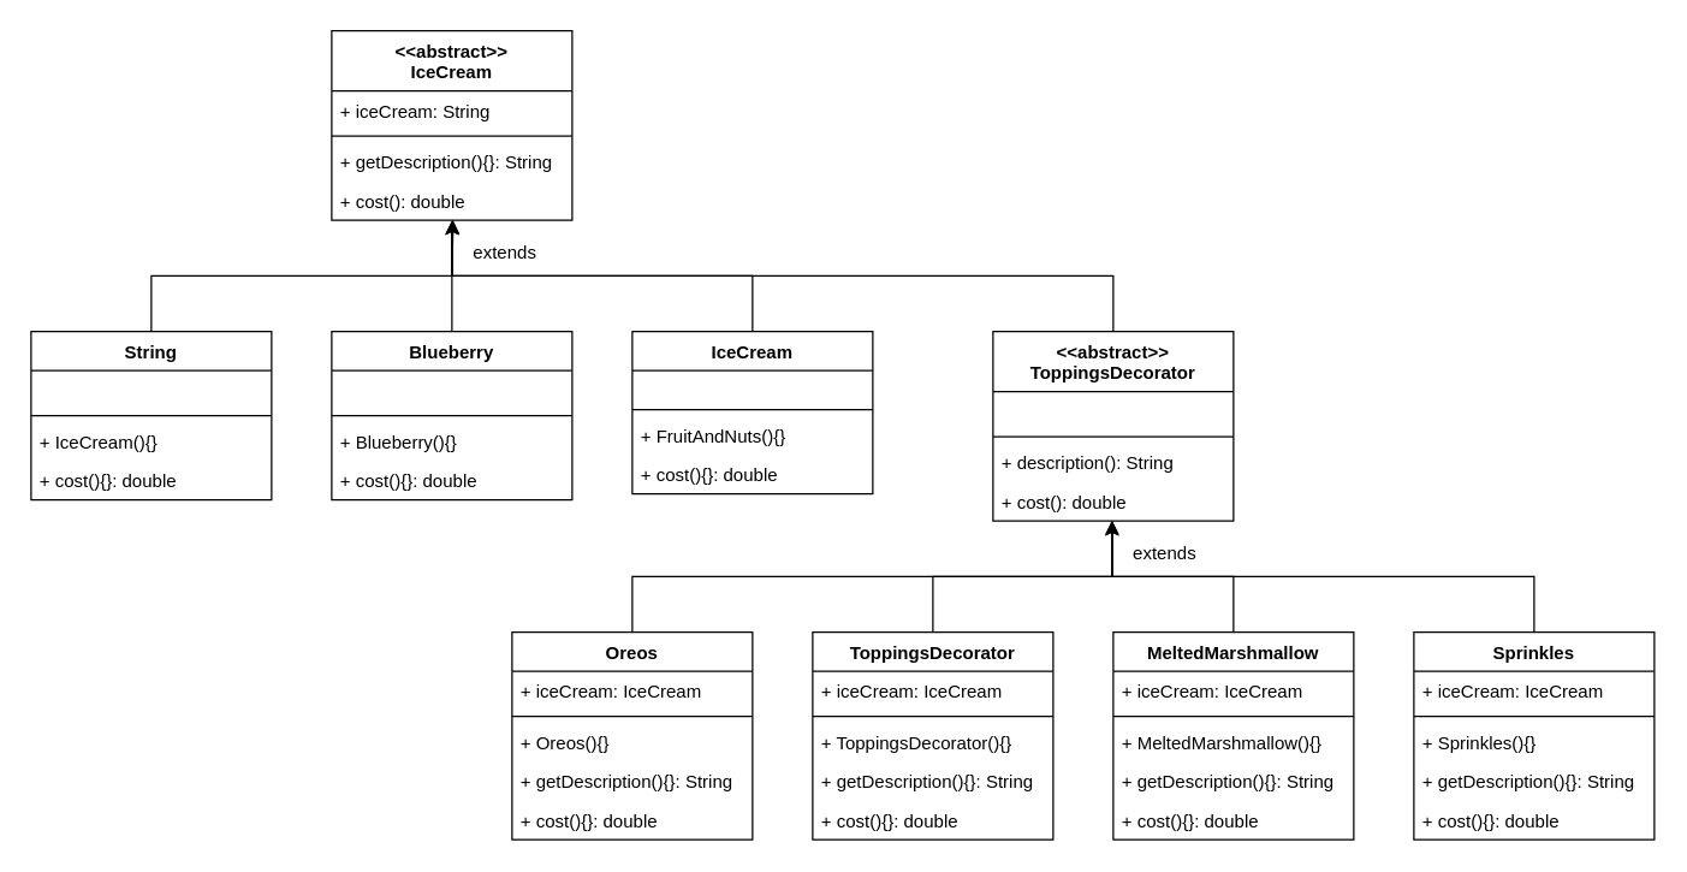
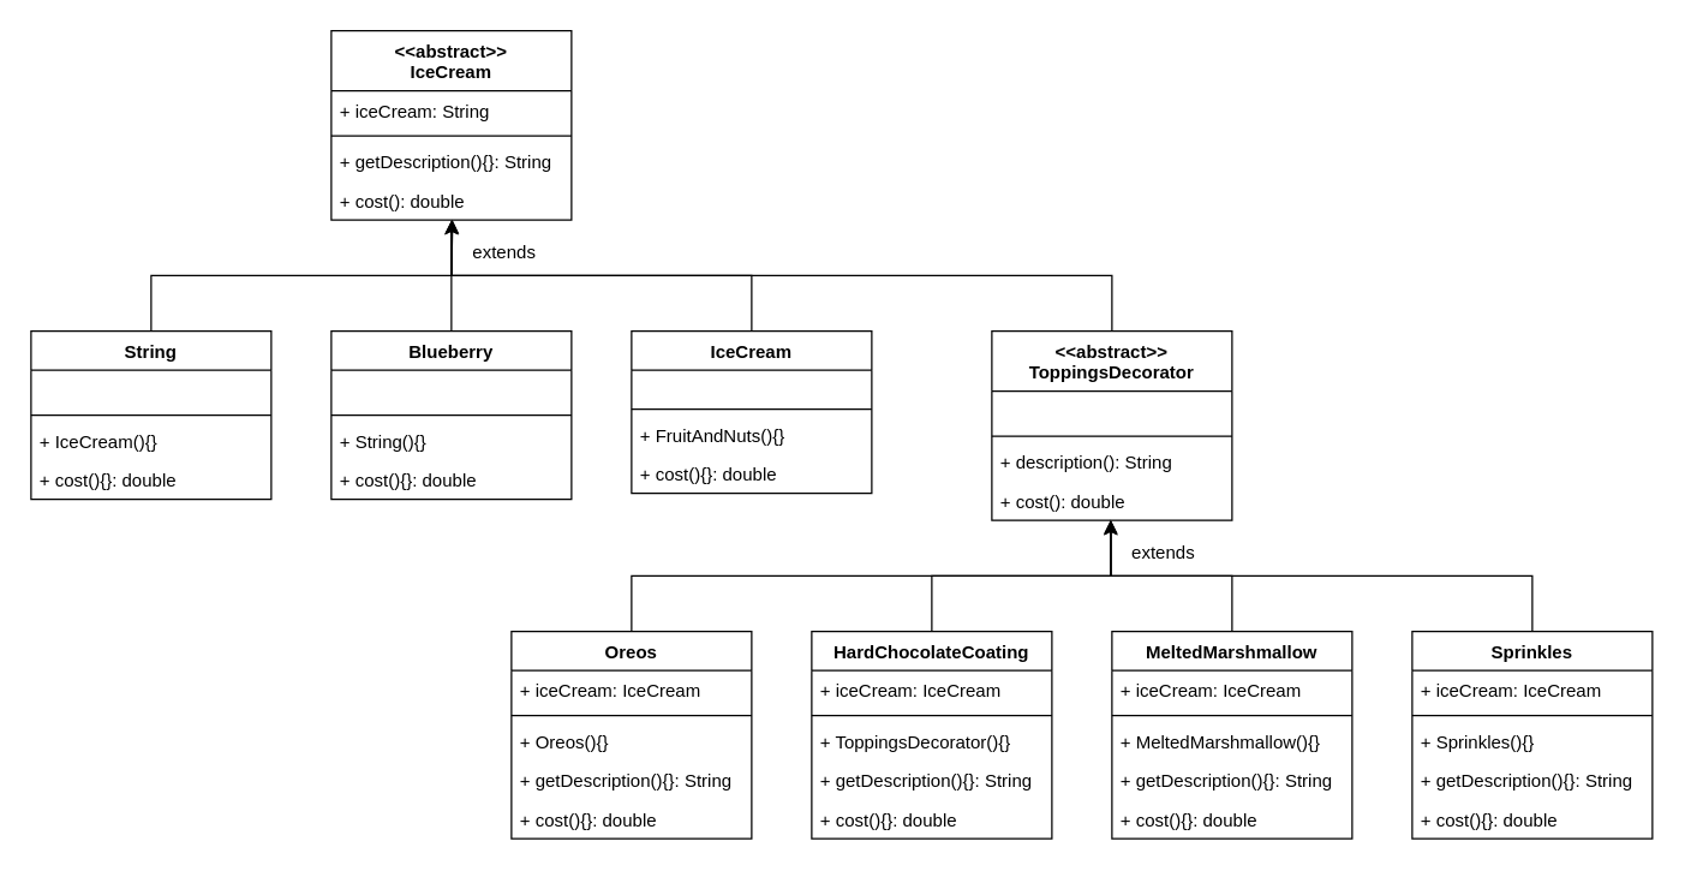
  <mxCell id="0" />
  <mxCell id="1" parent="0" />
  <mxCell id="2" value="&lt;&lt;abstract&gt;&gt;&#10;IceCream" style="swimlane;fontStyle=1;align=center;verticalAlign=top;childLayout=stackLayout;horizontal=1;startSize=40;horizontalStack=0;resizeParent=1;resizeParentMax=0;resizeLast=0;collapsible=1;marginBottom=0;fillColor=none;" parent="1" vertex="1"><mxGeometry x="220" y="20" width="160" height="126" as="geometry" /></mxCell>
  <mxCell id="3" value="+ iceCream: String" style="text;fillColor=none;align=left;verticalAlign=top;spacingLeft=4;spacingRight=4;overflow=hidden;rotatable=0;points=[[0,0.5],[1,0.5]];portConstraint=eastwest;" parent="2" vertex="1"><mxGeometry y="40" width="160" height="26" as="geometry" /></mxCell>
  <mxCell id="4" value="" style="line;strokeWidth=1;fillColor=none;align=left;verticalAlign=middle;spacingTop=-1;spacingLeft=3;spacingRight=3;rotatable=0;labelPosition=right;points=[];portConstraint=eastwest;" parent="2" vertex="1"><mxGeometry y="66" width="160" height="8" as="geometry" /></mxCell>
  <mxCell id="5" value="+ getDescription(){}: String" style="text;fillColor=none;align=left;verticalAlign=top;spacingLeft=4;spacingRight=4;overflow=hidden;rotatable=0;points=[[0,0.5],[1,0.5]];portConstraint=eastwest;" parent="2" vertex="1"><mxGeometry y="74" width="160" height="26" as="geometry" /></mxCell>
  <mxCell id="6" value="+ cost(): double" style="text;fillColor=none;align=left;verticalAlign=top;spacingLeft=4;spacingRight=4;overflow=hidden;rotatable=0;points=[[0,0.5],[1,0.5]];portConstraint=eastwest;" parent="2" vertex="1"><mxGeometry y="100" width="160" height="26" as="geometry" /></mxCell>
  <mxCell id="7" style="edgeStyle=orthogonalEdgeStyle;rounded=0;orthogonalLoop=1;jettySize=auto;html=1;entryX=0.502;entryY=0.992;entryDx=0;entryDy=0;entryPerimeter=0;fillColor=none;" parent="1" source="8" target="6" edge="1"><mxGeometry relative="1" as="geometry" /></mxCell>
  <mxCell id="8" value="String" style="swimlane;fontStyle=1;align=center;verticalAlign=top;childLayout=stackLayout;horizontal=1;startSize=26;horizontalStack=0;resizeParent=1;resizeParentMax=0;resizeLast=0;collapsible=1;marginBottom=0;fillColor=none;" parent="1" vertex="1"><mxGeometry x="20" y="220" width="160" height="112" as="geometry" /></mxCell>
  <mxCell id="9" value=" " style="text;fillColor=none;align=left;verticalAlign=top;spacingLeft=4;spacingRight=4;overflow=hidden;rotatable=0;points=[[0,0.5],[1,0.5]];portConstraint=eastwest;" parent="8" vertex="1"><mxGeometry y="26" width="160" height="26" as="geometry" /></mxCell>
  <mxCell id="10" value="" style="line;strokeWidth=1;fillColor=none;align=left;verticalAlign=middle;spacingTop=-1;spacingLeft=3;spacingRight=3;rotatable=0;labelPosition=right;points=[];portConstraint=eastwest;" parent="8" vertex="1"><mxGeometry y="52" width="160" height="8" as="geometry" /></mxCell>
  <mxCell id="11" value="+ IceCream(){}" style="text;fillColor=none;align=left;verticalAlign=top;spacingLeft=4;spacingRight=4;overflow=hidden;rotatable=0;points=[[0,0.5],[1,0.5]];portConstraint=eastwest;" parent="8" vertex="1"><mxGeometry y="60" width="160" height="26" as="geometry" /></mxCell>
  <mxCell id="12" value="+ cost(){}: double" style="text;fillColor=none;align=left;verticalAlign=top;spacingLeft=4;spacingRight=4;overflow=hidden;rotatable=0;points=[[0,0.5],[1,0.5]];portConstraint=eastwest;" parent="8" vertex="1"><mxGeometry y="86" width="160" height="26" as="geometry" /></mxCell>
  <mxCell id="13" style="edgeStyle=orthogonalEdgeStyle;rounded=0;orthogonalLoop=1;jettySize=auto;html=1;entryX=0.502;entryY=1.027;entryDx=0;entryDy=0;entryPerimeter=0;fillColor=none;" parent="1" source="14" target="6" edge="1"><mxGeometry relative="1" as="geometry" /></mxCell>
  <mxCell id="14" value="IceCream" style="swimlane;fontStyle=1;align=center;verticalAlign=top;childLayout=stackLayout;horizontal=1;startSize=26;horizontalStack=0;resizeParent=1;resizeParentMax=0;resizeLast=0;collapsible=1;marginBottom=0;fillColor=none;" parent="1" vertex="1"><mxGeometry x="420" y="220" width="160" height="108" as="geometry" /></mxCell>
  <mxCell id="15" value=" " style="text;fillColor=none;align=left;verticalAlign=top;spacingLeft=4;spacingRight=4;overflow=hidden;rotatable=0;points=[[0,0.5],[1,0.5]];portConstraint=eastwest;" parent="14" vertex="1"><mxGeometry y="26" width="160" height="22" as="geometry" /></mxCell>
  <mxCell id="16" value="" style="line;strokeWidth=1;fillColor=none;align=left;verticalAlign=middle;spacingTop=-1;spacingLeft=3;spacingRight=3;rotatable=0;labelPosition=right;points=[];portConstraint=eastwest;" parent="14" vertex="1"><mxGeometry y="48" width="160" height="8" as="geometry" /></mxCell>
  <mxCell id="17" value="+ FruitAndNuts(){}" style="text;fillColor=none;align=left;verticalAlign=top;spacingLeft=4;spacingRight=4;overflow=hidden;rotatable=0;points=[[0,0.5],[1,0.5]];portConstraint=eastwest;" parent="14" vertex="1"><mxGeometry y="56" width="160" height="26" as="geometry" /></mxCell>
  <mxCell id="18" value="+ cost(){}: double" style="text;fillColor=none;align=left;verticalAlign=top;spacingLeft=4;spacingRight=4;overflow=hidden;rotatable=0;points=[[0,0.5],[1,0.5]];portConstraint=eastwest;" parent="14" vertex="1"><mxGeometry y="82" width="160" height="26" as="geometry" /></mxCell>
  <mxCell id="19" style="edgeStyle=orthogonalEdgeStyle;rounded=0;orthogonalLoop=1;jettySize=auto;html=1;entryX=0.505;entryY=1.01;entryDx=0;entryDy=0;entryPerimeter=0;fillColor=none;" parent="1" source="20" target="6" edge="1"><mxGeometry relative="1" as="geometry" /></mxCell>
  <mxCell id="20" value="Blueberry" style="swimlane;fontStyle=1;align=center;verticalAlign=top;childLayout=stackLayout;horizontal=1;startSize=26;horizontalStack=0;resizeParent=1;resizeParentMax=0;resizeLast=0;collapsible=1;marginBottom=0;fillColor=none;" parent="1" vertex="1"><mxGeometry x="220" y="220" width="160" height="112" as="geometry" /></mxCell>
  <mxCell id="21" value=" " style="text;fillColor=none;align=left;verticalAlign=top;spacingLeft=4;spacingRight=4;overflow=hidden;rotatable=0;points=[[0,0.5],[1,0.5]];portConstraint=eastwest;" parent="20" vertex="1"><mxGeometry y="26" width="160" height="26" as="geometry" /></mxCell>
  <mxCell id="22" value="" style="line;strokeWidth=1;fillColor=none;align=left;verticalAlign=middle;spacingTop=-1;spacingLeft=3;spacingRight=3;rotatable=0;labelPosition=right;points=[];portConstraint=eastwest;" parent="20" vertex="1"><mxGeometry y="52" width="160" height="8" as="geometry" /></mxCell>
- <mxCell id="23" value="+ Blueberry(){}" style="text;fillColor=none;align=left;verticalAlign=top;spacingLeft=4;spacingRight=4;overflow=hidden;rotatable=0;points=[[0,0.5],[1,0.5]];portConstraint=eastwest;" parent="20" vertex="1"><mxGeometry y="60" width="160" height="26" as="geometry" /></mxCell>
+ <mxCell id="23" value="+ String(){}" style="text;fillColor=none;align=left;verticalAlign=top;spacingLeft=4;spacingRight=4;overflow=hidden;rotatable=0;points=[[0,0.5],[1,0.5]];portConstraint=eastwest;" parent="20" vertex="1"><mxGeometry y="60" width="160" height="26" as="geometry" /></mxCell>
  <mxCell id="24" value="+ cost(){}: double" style="text;fillColor=none;align=left;verticalAlign=top;spacingLeft=4;spacingRight=4;overflow=hidden;rotatable=0;points=[[0,0.5],[1,0.5]];portConstraint=eastwest;" parent="20" vertex="1"><mxGeometry y="86" width="160" height="26" as="geometry" /></mxCell>
  <mxCell id="25" style="edgeStyle=orthogonalEdgeStyle;rounded=0;orthogonalLoop=1;jettySize=auto;html=1;entryX=0.499;entryY=1.027;entryDx=0;entryDy=0;entryPerimeter=0;fillColor=none;" parent="1" source="26" target="6" edge="1"><mxGeometry relative="1" as="geometry" /></mxCell>
  <mxCell id="26" value="&lt;&lt;abstract&gt;&gt;&#10;ToppingsDecorator" style="swimlane;fontStyle=1;align=center;verticalAlign=top;childLayout=stackLayout;horizontal=1;startSize=40;horizontalStack=0;resizeParent=1;resizeParentMax=0;resizeLast=0;collapsible=1;marginBottom=0;fillColor=none;" parent="1" vertex="1"><mxGeometry x="660" y="220" width="160" height="126" as="geometry" /></mxCell>
  <mxCell id="27" value=" " style="text;fillColor=none;align=left;verticalAlign=top;spacingLeft=4;spacingRight=4;overflow=hidden;rotatable=0;points=[[0,0.5],[1,0.5]];portConstraint=eastwest;" parent="26" vertex="1"><mxGeometry y="40" width="160" height="26" as="geometry" /></mxCell>
  <mxCell id="28" value="" style="line;strokeWidth=1;fillColor=none;align=left;verticalAlign=middle;spacingTop=-1;spacingLeft=3;spacingRight=3;rotatable=0;labelPosition=right;points=[];portConstraint=eastwest;" parent="26" vertex="1"><mxGeometry y="66" width="160" height="8" as="geometry" /></mxCell>
  <mxCell id="29" value="+ description(): String" style="text;fillColor=none;align=left;verticalAlign=top;spacingLeft=4;spacingRight=4;overflow=hidden;rotatable=0;points=[[0,0.5],[1,0.5]];portConstraint=eastwest;" parent="26" vertex="1"><mxGeometry y="74" width="160" height="26" as="geometry" /></mxCell>
  <mxCell id="30" value="+ cost(): double" style="text;fillColor=none;align=left;verticalAlign=top;spacingLeft=4;spacingRight=4;overflow=hidden;rotatable=0;points=[[0,0.5],[1,0.5]];portConstraint=eastwest;" parent="26" vertex="1"><mxGeometry y="100" width="160" height="26" as="geometry" /></mxCell>
  <mxCell id="31" style="edgeStyle=orthogonalEdgeStyle;rounded=0;orthogonalLoop=1;jettySize=auto;html=1;entryX=0.495;entryY=1.019;entryDx=0;entryDy=0;entryPerimeter=0;fillColor=none;" parent="1" source="32" target="30" edge="1"><mxGeometry relative="1" as="geometry" /></mxCell>
  <mxCell id="32" value="Oreos" style="swimlane;fontStyle=1;align=center;verticalAlign=top;childLayout=stackLayout;horizontal=1;startSize=26;horizontalStack=0;resizeParent=1;resizeParentMax=0;resizeLast=0;collapsible=1;marginBottom=0;fillColor=none;" parent="1" vertex="1"><mxGeometry x="340" y="420" width="160" height="138" as="geometry" /></mxCell>
  <mxCell id="33" value="+ iceCream: IceCream" style="text;fillColor=none;align=left;verticalAlign=top;spacingLeft=4;spacingRight=4;overflow=hidden;rotatable=0;points=[[0,0.5],[1,0.5]];portConstraint=eastwest;" parent="32" vertex="1"><mxGeometry y="26" width="160" height="26" as="geometry" /></mxCell>
  <mxCell id="34" value="" style="line;strokeWidth=1;fillColor=none;align=left;verticalAlign=middle;spacingTop=-1;spacingLeft=3;spacingRight=3;rotatable=0;labelPosition=right;points=[];portConstraint=eastwest;" parent="32" vertex="1"><mxGeometry y="52" width="160" height="8" as="geometry" /></mxCell>
  <mxCell id="35" value="+ Oreos(){}" style="text;fillColor=none;align=left;verticalAlign=top;spacingLeft=4;spacingRight=4;overflow=hidden;rotatable=0;points=[[0,0.5],[1,0.5]];portConstraint=eastwest;" parent="32" vertex="1"><mxGeometry y="60" width="160" height="26" as="geometry" /></mxCell>
  <mxCell id="36" value="+ getDescription(){}: String" style="text;fillColor=none;align=left;verticalAlign=top;spacingLeft=4;spacingRight=4;overflow=hidden;rotatable=0;points=[[0,0.5],[1,0.5]];portConstraint=eastwest;" parent="32" vertex="1"><mxGeometry y="86" width="160" height="26" as="geometry" /></mxCell>
  <mxCell id="37" value="+ cost(){}: double" style="text;fillColor=none;align=left;verticalAlign=top;spacingLeft=4;spacingRight=4;overflow=hidden;rotatable=0;points=[[0,0.5],[1,0.5]];portConstraint=eastwest;" parent="32" vertex="1"><mxGeometry y="112" width="160" height="26" as="geometry" /></mxCell>
  <mxCell id="38" style="edgeStyle=orthogonalEdgeStyle;rounded=0;orthogonalLoop=1;jettySize=auto;html=1;entryX=0.495;entryY=0.984;entryDx=0;entryDy=0;entryPerimeter=0;fillColor=none;" parent="1" source="39" target="30" edge="1"><mxGeometry relative="1" as="geometry" /></mxCell>
- <mxCell id="39" value="ToppingsDecorator" style="swimlane;fontStyle=1;align=center;verticalAlign=top;childLayout=stackLayout;horizontal=1;startSize=26;horizontalStack=0;resizeParent=1;resizeParentMax=0;resizeLast=0;collapsible=1;marginBottom=0;fillColor=none;" parent="1" vertex="1"><mxGeometry x="540" y="420" width="160" height="138" as="geometry" /></mxCell>
+ <mxCell id="39" value="HardChocolateCoating" style="swimlane;fontStyle=1;align=center;verticalAlign=top;childLayout=stackLayout;horizontal=1;startSize=26;horizontalStack=0;resizeParent=1;resizeParentMax=0;resizeLast=0;collapsible=1;marginBottom=0;fillColor=none;" parent="1" vertex="1"><mxGeometry x="540" y="420" width="160" height="138" as="geometry" /></mxCell>
  <mxCell id="40" value="+ iceCream: IceCream" style="text;fillColor=none;align=left;verticalAlign=top;spacingLeft=4;spacingRight=4;overflow=hidden;rotatable=0;points=[[0,0.5],[1,0.5]];portConstraint=eastwest;" parent="39" vertex="1"><mxGeometry y="26" width="160" height="26" as="geometry" /></mxCell>
  <mxCell id="41" value="" style="line;strokeWidth=1;fillColor=none;align=left;verticalAlign=middle;spacingTop=-1;spacingLeft=3;spacingRight=3;rotatable=0;labelPosition=right;points=[];portConstraint=eastwest;" parent="39" vertex="1"><mxGeometry y="52" width="160" height="8" as="geometry" /></mxCell>
  <mxCell id="42" value="+ ToppingsDecorator(){}" style="text;fillColor=none;align=left;verticalAlign=top;spacingLeft=4;spacingRight=4;overflow=hidden;rotatable=0;points=[[0,0.5],[1,0.5]];portConstraint=eastwest;" parent="39" vertex="1"><mxGeometry y="60" width="160" height="26" as="geometry" /></mxCell>
  <mxCell id="43" value="+ getDescription(){}: String" style="text;fillColor=none;align=left;verticalAlign=top;spacingLeft=4;spacingRight=4;overflow=hidden;rotatable=0;points=[[0,0.5],[1,0.5]];portConstraint=eastwest;" parent="39" vertex="1"><mxGeometry y="86" width="160" height="26" as="geometry" /></mxCell>
  <mxCell id="44" value="+ cost(){}: double" style="text;fillColor=none;align=left;verticalAlign=top;spacingLeft=4;spacingRight=4;overflow=hidden;rotatable=0;points=[[0,0.5],[1,0.5]];portConstraint=eastwest;" parent="39" vertex="1"><mxGeometry y="112" width="160" height="26" as="geometry" /></mxCell>
  <mxCell id="45" style="edgeStyle=orthogonalEdgeStyle;rounded=0;orthogonalLoop=1;jettySize=auto;html=1;entryX=0.495;entryY=1.019;entryDx=0;entryDy=0;entryPerimeter=0;fillColor=none;" parent="1" source="46" target="30" edge="1"><mxGeometry relative="1" as="geometry" /></mxCell>
  <mxCell id="46" value="MeltedMarshmallow" style="swimlane;fontStyle=1;align=center;verticalAlign=top;childLayout=stackLayout;horizontal=1;startSize=26;horizontalStack=0;resizeParent=1;resizeParentMax=0;resizeLast=0;collapsible=1;marginBottom=0;fillColor=none;" parent="1" vertex="1"><mxGeometry x="740" y="420" width="160" height="138" as="geometry" /></mxCell>
  <mxCell id="47" value="+ iceCream: IceCream" style="text;fillColor=none;align=left;verticalAlign=top;spacingLeft=4;spacingRight=4;overflow=hidden;rotatable=0;points=[[0,0.5],[1,0.5]];portConstraint=eastwest;" parent="46" vertex="1"><mxGeometry y="26" width="160" height="26" as="geometry" /></mxCell>
  <mxCell id="48" value="" style="line;strokeWidth=1;fillColor=none;align=left;verticalAlign=middle;spacingTop=-1;spacingLeft=3;spacingRight=3;rotatable=0;labelPosition=right;points=[];portConstraint=eastwest;" parent="46" vertex="1"><mxGeometry y="52" width="160" height="8" as="geometry" /></mxCell>
  <mxCell id="49" value="+ MeltedMarshmallow(){}" style="text;fillColor=none;align=left;verticalAlign=top;spacingLeft=4;spacingRight=4;overflow=hidden;rotatable=0;points=[[0,0.5],[1,0.5]];portConstraint=eastwest;" parent="46" vertex="1"><mxGeometry y="60" width="160" height="26" as="geometry" /></mxCell>
  <mxCell id="50" value="+ getDescription(){}: String" style="text;fillColor=none;align=left;verticalAlign=top;spacingLeft=4;spacingRight=4;overflow=hidden;rotatable=0;points=[[0,0.5],[1,0.5]];portConstraint=eastwest;" parent="46" vertex="1"><mxGeometry y="86" width="160" height="26" as="geometry" /></mxCell>
  <mxCell id="51" value="+ cost(){}: double" style="text;fillColor=none;align=left;verticalAlign=top;spacingLeft=4;spacingRight=4;overflow=hidden;rotatable=0;points=[[0,0.5],[1,0.5]];portConstraint=eastwest;" parent="46" vertex="1"><mxGeometry y="112" width="160" height="26" as="geometry" /></mxCell>
  <mxCell id="52" style="edgeStyle=orthogonalEdgeStyle;rounded=0;orthogonalLoop=1;jettySize=auto;html=1;entryX=0.495;entryY=1.036;entryDx=0;entryDy=0;entryPerimeter=0;fillColor=none;" parent="1" source="53" target="30" edge="1"><mxGeometry relative="1" as="geometry" /></mxCell>
  <mxCell id="53" value="Sprinkles" style="swimlane;fontStyle=1;align=center;verticalAlign=top;childLayout=stackLayout;horizontal=1;startSize=26;horizontalStack=0;resizeParent=1;resizeParentMax=0;resizeLast=0;collapsible=1;marginBottom=0;fillColor=none;" parent="1" vertex="1"><mxGeometry x="940" y="420" width="160" height="138" as="geometry" /></mxCell>
  <mxCell id="54" value="+ iceCream: IceCream" style="text;fillColor=none;align=left;verticalAlign=top;spacingLeft=4;spacingRight=4;overflow=hidden;rotatable=0;points=[[0,0.5],[1,0.5]];portConstraint=eastwest;" parent="53" vertex="1"><mxGeometry y="26" width="160" height="26" as="geometry" /></mxCell>
  <mxCell id="55" value="" style="line;strokeWidth=1;fillColor=none;align=left;verticalAlign=middle;spacingTop=-1;spacingLeft=3;spacingRight=3;rotatable=0;labelPosition=right;points=[];portConstraint=eastwest;" parent="53" vertex="1"><mxGeometry y="52" width="160" height="8" as="geometry" /></mxCell>
  <mxCell id="56" value="+ Sprinkles(){}" style="text;fillColor=none;align=left;verticalAlign=top;spacingLeft=4;spacingRight=4;overflow=hidden;rotatable=0;points=[[0,0.5],[1,0.5]];portConstraint=eastwest;" parent="53" vertex="1"><mxGeometry y="60" width="160" height="26" as="geometry" /></mxCell>
  <mxCell id="57" value="+ getDescription(){}: String" style="text;fillColor=none;align=left;verticalAlign=top;spacingLeft=4;spacingRight=4;overflow=hidden;rotatable=0;points=[[0,0.5],[1,0.5]];portConstraint=eastwest;" parent="53" vertex="1"><mxGeometry y="86" width="160" height="26" as="geometry" /></mxCell>
  <mxCell id="58" value="+ cost(){}: double" style="text;fillColor=none;align=left;verticalAlign=top;spacingLeft=4;spacingRight=4;overflow=hidden;rotatable=0;points=[[0,0.5],[1,0.5]];portConstraint=eastwest;" parent="53" vertex="1"><mxGeometry y="112" width="160" height="26" as="geometry" /></mxCell>
  <mxCell id="59" value="extends" style="text;html=1;align=center;verticalAlign=middle;resizable=0;points=[];autosize=1;fillColor=none;" parent="1" vertex="1"><mxGeometry x="300" y="153" width="70" height="30" as="geometry" /></mxCell>
  <mxCell id="60" value="extends" style="text;html=1;align=center;verticalAlign=middle;resizable=0;points=[];autosize=1;fillColor=none;" parent="1" vertex="1"><mxGeometry x="739" y="353" width="70" height="30" as="geometry" /></mxCell>
